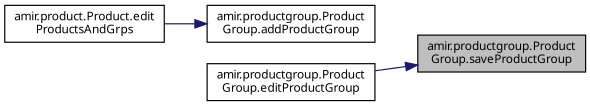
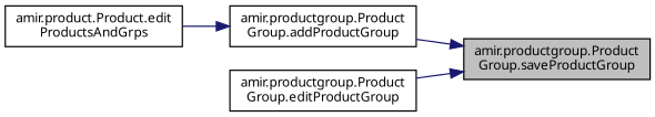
  digraph {
    rankdir=RL
    node [color=black fillcolor=white fontname="FreeSans.ttf" fontsize=10 shape=record style=filled]
    edge [color=midnightblue dir=back fontname="FreeSans.ttf" fontsize=10 labelfontname="FreeSans.ttf" labelfontsize=10 style=solid]
    n1 [fillcolor=grey75 fontcolor=black height=0.2 label="amir.productgroup.Product\lGroup.saveProductGroup" width=0.4]
    n2 [height=0.2 label="amir.productgroup.Product\lGroup.addProductGroup" width=0.4]
    n3 [height=0.2 label="amir.productgroup.Product\lGroup.editProductGroup" width=0.4]
    n4 [height=0.2 label="amir.product.Product.edit\lProductsAndGrps" width=0.4]
+   n1 -> n2
    n1 -> n3
    n2 -> n4
  }
